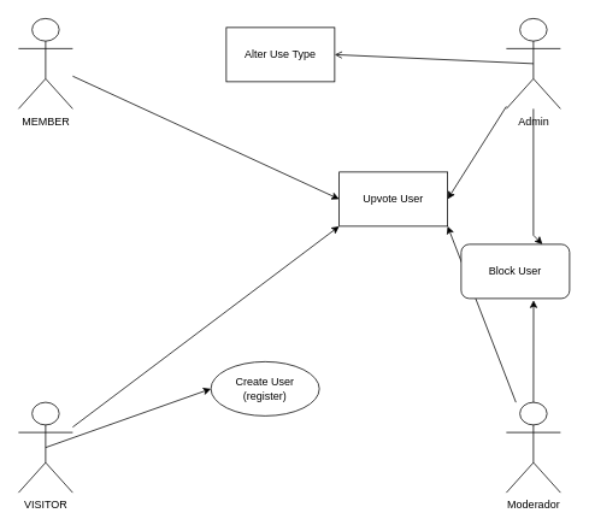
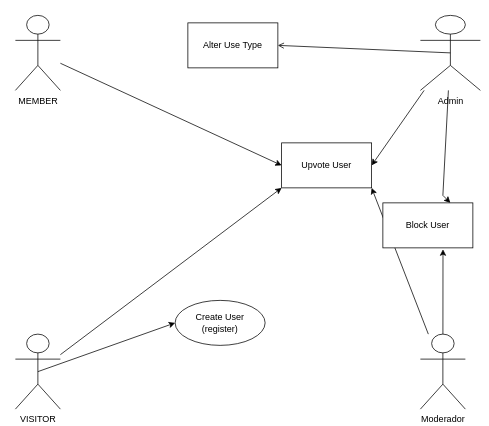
  <mxCell id="0" />
  <mxCell id="1" parent="0" />
  <mxCell id="2" style="edgeStyle=none;rounded=0;orthogonalLoop=1;jettySize=auto;html=1;exitX=0.5;exitY=0.5;exitDx=0;exitDy=0;exitPerimeter=0;entryX=1;entryY=0.5;entryDx=0;entryDy=0;endArrow=open;" edge="1" parent="1" source="5" target="15"><mxGeometry relative="1" as="geometry" /></mxCell>
  <mxCell id="3" style="edgeStyle=none;rounded=0;orthogonalLoop=1;jettySize=auto;html=1;entryX=0.75;entryY=0;entryDx=0;entryDy=0;" edge="1" parent="1" source="5" target="16"><mxGeometry relative="1" as="geometry"><Array as="points"><mxPoint x="590" y="260" /></Array></mxGeometry></mxCell>
  <mxCell id="4" style="edgeStyle=none;rounded=0;orthogonalLoop=1;jettySize=auto;html=1;entryX=1;entryY=0.5;entryDx=0;entryDy=0;" edge="1" parent="1" source="5" target="17"><mxGeometry relative="1" as="geometry" /></mxCell>
- <mxCell id="5" value="Admin" style="shape=umlActor;verticalLabelPosition=bottom;verticalAlign=top;html=1;outlineConnect=0;" vertex="1" parent="1"><mxGeometry x="560" y="20" width="60" height="100" as="geometry" /></mxCell>
+ <mxCell id="5" value="Admin" style="shape=umlActor;verticalLabelPosition=bottom;verticalAlign=top;html=1;outlineConnect=0;" vertex="1" parent="1"><mxGeometry x="560" y="20" width="80" height="100" as="geometry" /></mxCell>
  <mxCell id="6" style="edgeStyle=none;rounded=0;orthogonalLoop=1;jettySize=auto;html=1;entryX=0.668;entryY=1.032;entryDx=0;entryDy=0;entryPerimeter=0;" edge="1" parent="1" source="8" target="16"><mxGeometry relative="1" as="geometry" /></mxCell>
  <mxCell id="7" style="edgeStyle=none;rounded=0;orthogonalLoop=1;jettySize=auto;html=1;entryX=1;entryY=1;entryDx=0;entryDy=0;" edge="1" parent="1" source="8" target="17"><mxGeometry relative="1" as="geometry" /></mxCell>
  <mxCell id="8" value="Moderador" style="shape=umlActor;verticalLabelPosition=bottom;verticalAlign=top;html=1;outlineConnect=0;" vertex="1" parent="1"><mxGeometry x="560" y="445" width="60" height="100" as="geometry" /></mxCell>
  <mxCell id="9" style="rounded=0;orthogonalLoop=1;jettySize=auto;html=1;exitX=0.5;exitY=0.5;exitDx=0;exitDy=0;exitPerimeter=0;entryX=0;entryY=0.5;entryDx=0;entryDy=0;" edge="1" parent="1" source="11" target="14"><mxGeometry relative="1" as="geometry" /></mxCell>
  <mxCell id="10" style="edgeStyle=none;rounded=0;orthogonalLoop=1;jettySize=auto;html=1;entryX=0;entryY=1;entryDx=0;entryDy=0;" edge="1" parent="1" source="11" target="17"><mxGeometry relative="1" as="geometry" /></mxCell>
  <mxCell id="11" value="VISITOR" style="shape=umlActor;verticalLabelPosition=bottom;verticalAlign=top;html=1;outlineConnect=0;" vertex="1" parent="1"><mxGeometry x="20" y="445" width="60" height="100" as="geometry" /></mxCell>
  <mxCell id="12" style="edgeStyle=none;rounded=0;orthogonalLoop=1;jettySize=auto;html=1;entryX=0;entryY=0.5;entryDx=0;entryDy=0;" edge="1" parent="1" source="13" target="17"><mxGeometry relative="1" as="geometry" /></mxCell>
  <mxCell id="13" value="MEMBER" style="shape=umlActor;verticalLabelPosition=bottom;verticalAlign=top;html=1;outlineConnect=0;" vertex="1" parent="1"><mxGeometry x="20" y="20" width="60" height="100" as="geometry" /></mxCell>
  <mxCell id="14" value="Create User&lt;br&gt;(register)" style="ellipse;whiteSpace=wrap;html=1;" vertex="1" parent="1"><mxGeometry x="233" y="400" width="120" height="60" as="geometry" /></mxCell>
  <mxCell id="15" value="Alter Use Type" style="rounded=0;whiteSpace=wrap;html=1;" vertex="1" parent="1"><mxGeometry x="250" y="30" width="120" height="60" as="geometry" /></mxCell>
- <mxCell id="16" value="Block User" style="whiteSpace=wrap;html=1;rounded=1;" vertex="1" parent="1"><mxGeometry x="510" y="270" width="120" height="60" as="geometry" /></mxCell>
+ <mxCell id="16" value="Block User" style="rounded=0;whiteSpace=wrap;html=1;" vertex="1" parent="1"><mxGeometry x="510" y="270" width="120" height="60" as="geometry" /></mxCell>
  <mxCell id="17" value="Upvote User" style="rounded=0;whiteSpace=wrap;html=1;" vertex="1" parent="1"><mxGeometry x="375" y="190" width="120" height="60" as="geometry" /></mxCell>
